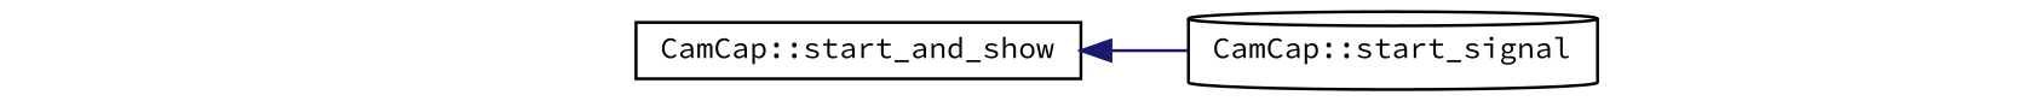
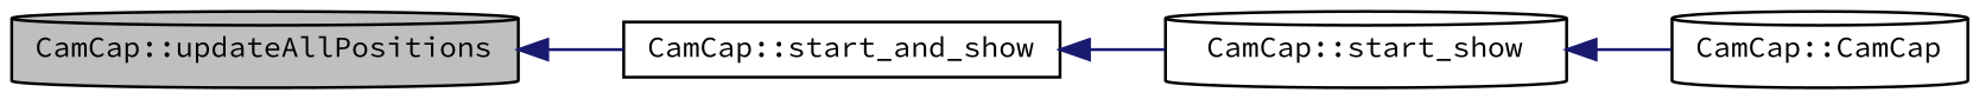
  digraph {
    fontname="Source Code Pro"
    rankdir=LR
    node [color=black fillcolor=white fontname="Source Code Pro" fontsize=10 shape=cylinder style=filled]
    edge [color=midnightblue dir=back fontname="Source Code Pro" fontsize=10 labelfontname=Helvetica labelfontsize=10 style=solid]
+   n1 [fillcolor=grey75 fontcolor=black height=0.2 label="CamCap::updateAllPositions" width=0.4]
    n2 [height=0.2 label="CamCap::start_and_show" shape=box width=0.4]
-   n3 [height=0.2 label="CamCap::start_signal" width=0.4]
+   n3 [height=0.2 label="CamCap::start_show" width=0.4]
+   n4 [height=0.2 label="CamCap::CamCap" width=0.4]
+   n1 -> n2
    n2 -> n3
+   n3 -> n4
  }
